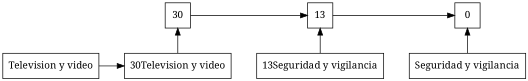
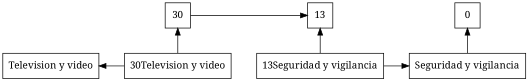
  digraph {
    fontname="Noto Serif"
    nodesep=0.5
    rankdir=BT
    node [fontname="Noto Serif" shape=rectangle]
    edge [constraint=false fontname="Noto Serif"]
    n1 [height=0.5 label="Television y video" width=0.5]
    n2 [height=0.5 label="30Television y video" width=0.5]
    n3 [height=0.5 label=0 width=0.5]
    n4 [height=0.5 label=13 width=0.5]
    n5 [height=0.5 label="Seguridad y vigilancia" width=0.5]
    n6 [height=0.5 label="13Seguridad y vigilancia" width=0.5]
    n7 [height=0.5 label=30 width=0.5]
    subgraph sub_1 {
      rank=same
      n1
      n2
    }
    subgraph sub_2 {
      rank=same
      n3
      n4
    }
    subgraph sub_3 {
      rank=same
      n5
      n6
    }
    subgraph sub_4 {
      rank=same
      n4
      n7
    }
-   n1 -> n2
+   n2 -> n1
    n2 -> n7 [constraint=""]
-   n4 -> n3
    n5 -> n3 [constraint=""]
    n6 -> n4 [constraint=""]
+   n6 -> n5
    n7 -> n4
  }
